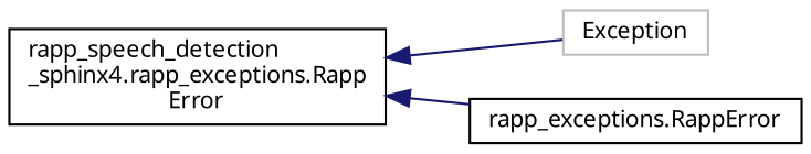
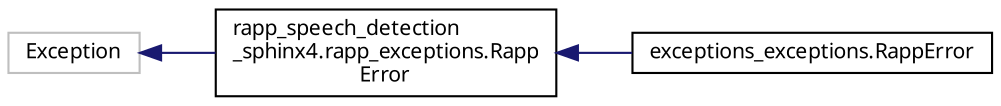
  digraph {
    fontname="Noto Sans"
    rankdir=LR
    node [color=black fillcolor=white fontname="Noto Sans" fontsize=10 shape=record style=filled]
    edge [color=midnightblue dir=back fontname="Noto Sans" fontsize=10 labelfontname=Helvetica labelfontsize=10 style=solid]
    n1 [color=grey75 height=0.2 label=Exception width=0.4]
    n2 [height=0.2 label="rapp_speech_detection\l_sphinx4.rapp_exceptions.Rapp\lError" width=0.4]
-   n3 [height=0.2 label="rapp_exceptions.RappError" width=0.4]
-   n2 -> n1
+   n3 [height=0.2 label="exceptions_exceptions.RappError" width=0.4]
+   n1 -> n2
    n2 -> n3
  }
